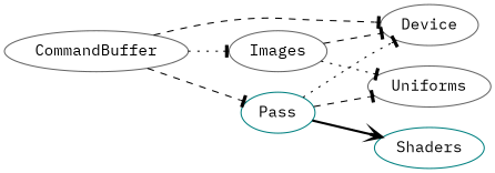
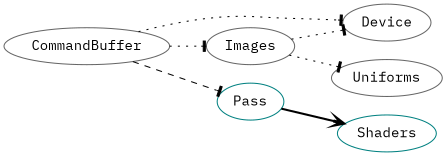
  digraph {
    fontname="IBM Plex Mono"
    rankdir=LR
    node [color=gray40 fontname="IBM Plex Mono"]
    edge [arrowhead=tee fontname="IBM Plex Mono" style=dotted]
    Images
    Device
    Uniforms
    Pass [color=teal]
    Shaders [color=teal]
    CommandBuffer
-   Images -> Device [style=dashed]
+   Images -> Device
    Images -> Uniforms
-   Pass -> Device
-   Pass -> Uniforms [style=dashed]
    Pass -> Shaders [arrowhead=vee style=bold]
    CommandBuffer -> Images
-   CommandBuffer -> Device [style=dashed]
+   CommandBuffer -> Device
    CommandBuffer -> Pass [style=dashed]
  }
